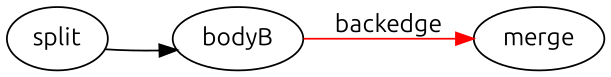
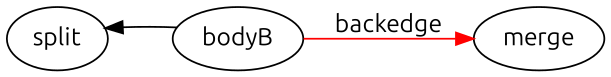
  digraph {
    fontname=Ubuntu
    rankdir=LR
    node [fontname=Ubuntu]
    edge [fontname=Ubuntu]
    split
    bodyB
    merge
-   split -> bodyB
+   bodyB -> split
    bodyB -> merge [color=red label=backedge]
  }
